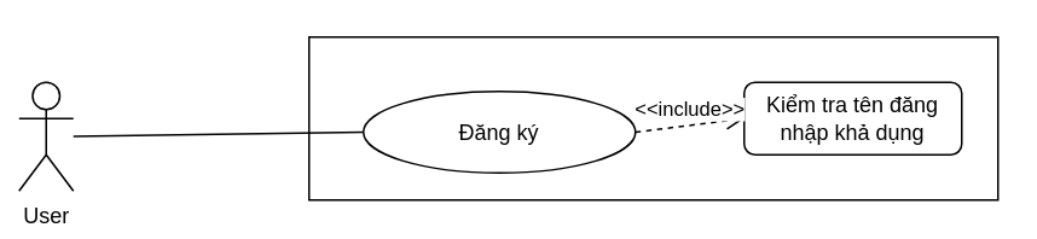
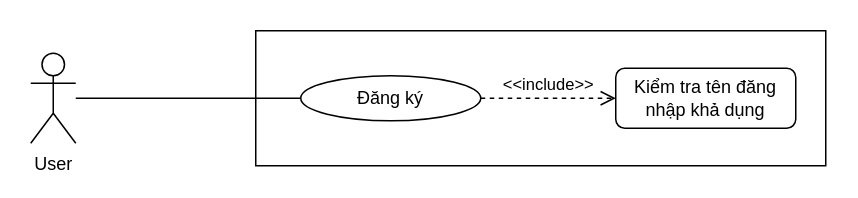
  <mxCell id="0" />
  <mxCell id="1" parent="0" />
  <mxCell id="2" value="" style="rounded=0;whiteSpace=wrap;html=1;" vertex="1" parent="1"><mxGeometry x="170" y="20" width="380" height="90" as="geometry" /></mxCell>
- <mxCell id="3" value="User" style="shape=umlActor;verticalLabelPosition=bottom;verticalAlign=top;html=1;outlineConnect=0;" vertex="1" parent="1"><mxGeometry x="10" y="45" width="30" height="60" as="geometry" /></mxCell>
- <mxCell id="4" value="Đăng ký" style="ellipse;whiteSpace=wrap;html=1;" vertex="1" parent="1"><mxGeometry x="200" y="50" width="150" height="45" as="geometry" /></mxCell>
+ <mxCell id="3" value="User" style="shape=umlActor;verticalLabelPosition=bottom;verticalAlign=top;html=1;outlineConnect=0;" vertex="1" parent="1"><mxGeometry x="20" y="35" width="30" height="60" as="geometry" /></mxCell>
+ <mxCell id="4" value="Đăng ký" style="ellipse;whiteSpace=wrap;html=1;" vertex="1" parent="1"><mxGeometry x="200" y="50" width="120" height="30" as="geometry" /></mxCell>
  <mxCell id="5" value="Kiểm tra tên đăng nhập khả dụng" style="whiteSpace=wrap;html=1;rounded=1;" vertex="1" parent="1"><mxGeometry x="410" y="45" width="120" height="40" as="geometry" /></mxCell>
  <mxCell id="6" value="" style="endArrow=none;html=1;entryX=0;entryY=0.5;entryDx=0;entryDy=0;" edge="1" parent="1" source="3" target="4"><mxGeometry width="50" height="50" relative="1" as="geometry"><mxPoint x="300" y="190" as="sourcePoint" /><mxPoint x="350" y="140" as="targetPoint" /></mxGeometry></mxCell>
  <mxCell id="7" value="&amp;lt;&amp;lt;include&amp;gt;&amp;gt;" style="html=1;verticalAlign=bottom;endArrow=open;dashed=1;endSize=8;exitX=1;exitY=0.5;exitDx=0;exitDy=0;entryX=0;entryY=0.5;entryDx=0;entryDy=0;" edge="1" parent="1" source="4" target="5"><mxGeometry relative="1" as="geometry"><mxPoint x="360" y="160" as="sourcePoint" /><mxPoint x="280" y="160" as="targetPoint" /></mxGeometry></mxCell>
